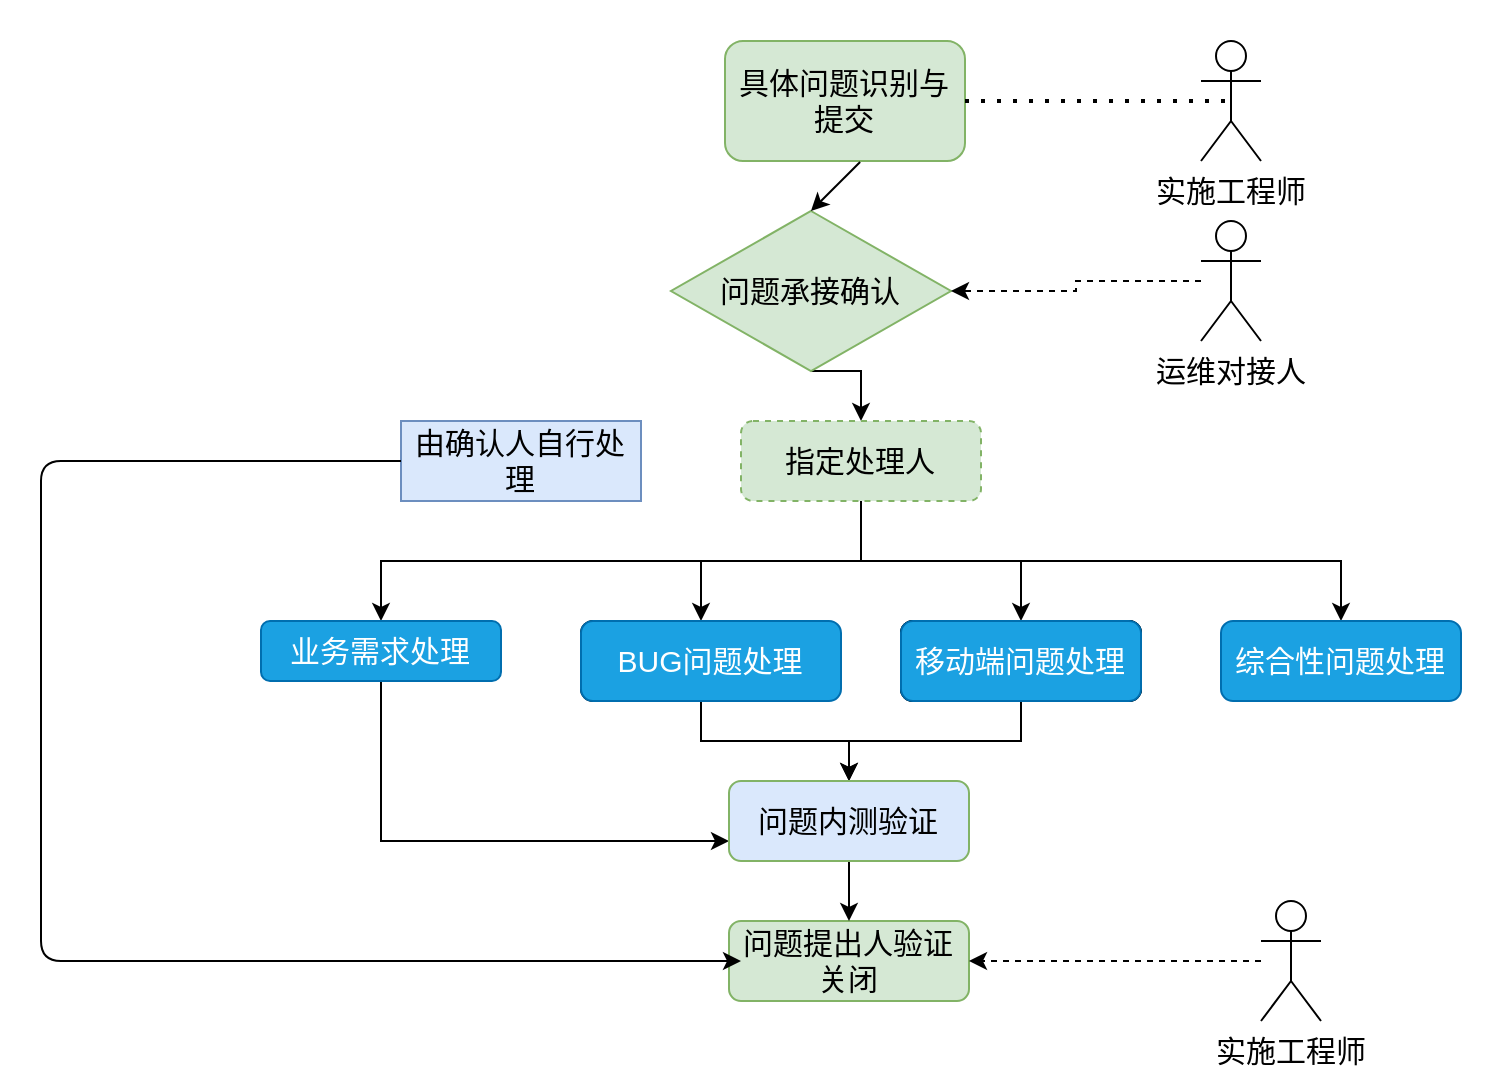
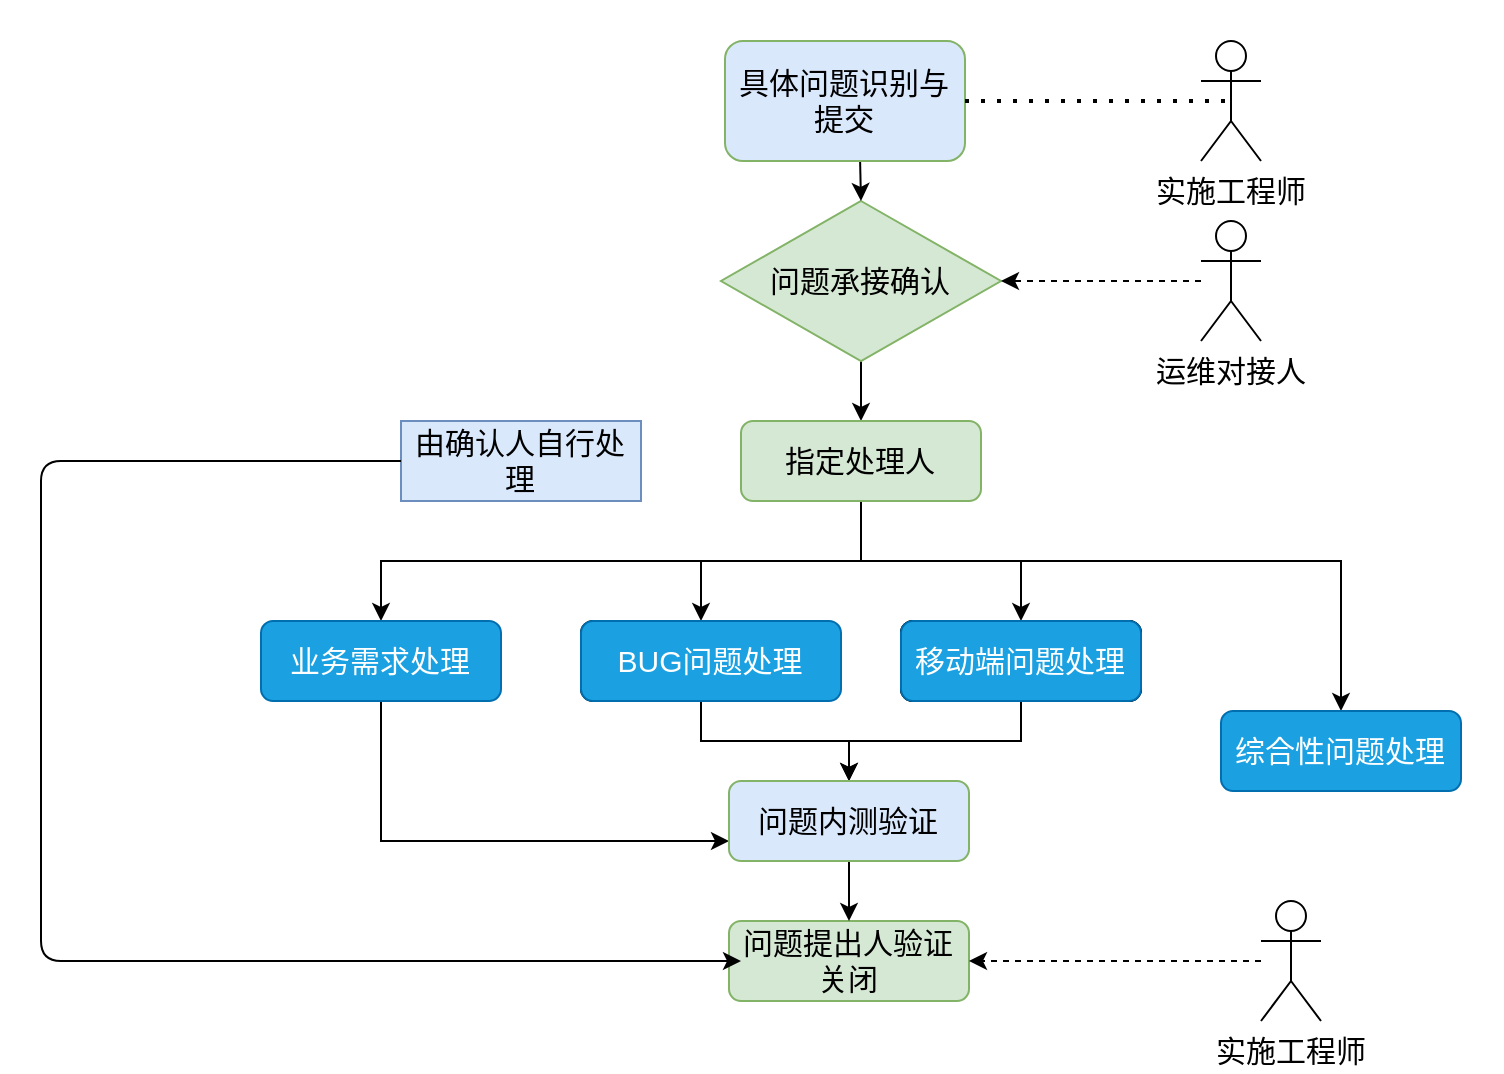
  <mxCell id="0" />
  <mxCell id="1" parent="0" />
- <mxCell id="2" value="具体问题识别与提交" style="rounded=1;whiteSpace=wrap;html=1;fontSize=15;fillColor=#d5e8d4;strokeColor=#82b366;" vertex="1" parent="1"><mxGeometry x="362" y="20" width="120" height="60" as="geometry" /></mxCell>
+ <mxCell id="2" value="具体问题识别与提交" style="rounded=1;whiteSpace=wrap;html=1;fontSize=15;fillColor=#dae8fc;strokeColor=#82b366;" vertex="1" parent="1"><mxGeometry x="362" y="20" width="120" height="60" as="geometry" /></mxCell>
  <mxCell id="3" style="edgeStyle=orthogonalEdgeStyle;rounded=0;orthogonalLoop=1;jettySize=auto;html=1;exitX=0.5;exitY=1;exitDx=0;exitDy=0;entryX=0.5;entryY=0;entryDx=0;entryDy=0;fontSize=15;" edge="1" parent="1" source="4" target="11"><mxGeometry relative="1" as="geometry" /></mxCell>
- <mxCell id="4" value="问题承接确认" style="rhombus;whiteSpace=wrap;html=1;fontSize=15;fillColor=#d5e8d4;strokeColor=#82b366;" vertex="1" parent="1"><mxGeometry x="335" y="105" width="140" height="80" as="geometry" /></mxCell>
+ <mxCell id="4" value="问题承接确认" style="rhombus;whiteSpace=wrap;html=1;fontSize=15;fillColor=#d5e8d4;strokeColor=#82b366;" vertex="1" parent="1"><mxGeometry x="360" y="100" width="140" height="80" as="geometry" /></mxCell>
  <mxCell id="5" value="由确认人自行处理" style="whiteSpace=wrap;html=1;fontSize=15;fillColor=#dae8fc;strokeColor=#6c8ebf;rounded=0;" vertex="1" parent="1"><mxGeometry x="200" y="210" width="120" height="40" as="geometry" /></mxCell>
  <mxCell id="6" value="问题提出人验证关闭" style="rounded=1;whiteSpace=wrap;html=1;fontSize=15;fillColor=#d5e8d4;strokeColor=#82b366;" vertex="1" parent="1"><mxGeometry x="364" y="460" width="120" height="40" as="geometry" /></mxCell>
  <mxCell id="7" style="edgeStyle=orthogonalEdgeStyle;rounded=0;orthogonalLoop=1;jettySize=auto;html=1;entryX=0.5;entryY=0;entryDx=0;entryDy=0;fontSize=15;" edge="1" parent="1" source="11" target="13"><mxGeometry relative="1" as="geometry"><Array as="points"><mxPoint x="430" y="280" /><mxPoint x="190" y="280" /></Array></mxGeometry></mxCell>
  <mxCell id="8" style="edgeStyle=orthogonalEdgeStyle;rounded=0;orthogonalLoop=1;jettySize=auto;html=1;exitX=0.5;exitY=1;exitDx=0;exitDy=0;entryX=0.5;entryY=0;entryDx=0;entryDy=0;fontSize=15;" edge="1" parent="1" source="11" target="15"><mxGeometry relative="1" as="geometry"><Array as="points"><mxPoint x="430" y="280" /><mxPoint x="350" y="280" /></Array></mxGeometry></mxCell>
  <mxCell id="9" style="edgeStyle=orthogonalEdgeStyle;rounded=0;orthogonalLoop=1;jettySize=auto;html=1;exitX=0.5;exitY=1;exitDx=0;exitDy=0;entryX=0.5;entryY=0;entryDx=0;entryDy=0;fontSize=15;" edge="1" parent="1" source="11" target="17"><mxGeometry relative="1" as="geometry"><Array as="points"><mxPoint x="430" y="280" /><mxPoint x="510" y="280" /></Array></mxGeometry></mxCell>
  <mxCell id="10" style="edgeStyle=orthogonalEdgeStyle;rounded=0;orthogonalLoop=1;jettySize=auto;html=1;exitX=0.5;exitY=1;exitDx=0;exitDy=0;entryX=0.5;entryY=0;entryDx=0;entryDy=0;fontSize=15;" edge="1" parent="1" source="11" target="18"><mxGeometry relative="1" as="geometry"><Array as="points"><mxPoint x="430" y="280" /><mxPoint x="670" y="280" /></Array></mxGeometry></mxCell>
- <mxCell id="11" value="指定处理人" style="rounded=1;whiteSpace=wrap;html=1;fontSize=15;fillColor=#d5e8d4;strokeColor=#82b366;dashed=1;" vertex="1" parent="1"><mxGeometry x="370" y="210" width="120" height="40" as="geometry" /></mxCell>
+ <mxCell id="11" value="指定处理人" style="rounded=1;whiteSpace=wrap;html=1;fontSize=15;fillColor=#d5e8d4;strokeColor=#82b366;" vertex="1" parent="1"><mxGeometry x="370" y="210" width="120" height="40" as="geometry" /></mxCell>
  <mxCell id="12" style="edgeStyle=orthogonalEdgeStyle;rounded=0;orthogonalLoop=1;jettySize=auto;html=1;entryX=0;entryY=0.75;entryDx=0;entryDy=0;fontSize=15;" edge="1" parent="1" source="13" target="20"><mxGeometry relative="1" as="geometry"><Array as="points"><mxPoint x="190" y="420" /></Array></mxGeometry></mxCell>
- <mxCell id="13" value="业务需求处理" style="rounded=1;whiteSpace=wrap;html=1;fontSize=15;fillColor=#1ba1e2;strokeColor=#006EAF;fontColor=#ffffff;" vertex="1" parent="1"><mxGeometry x="130" y="310" width="120" height="30" as="geometry" /></mxCell>
+ <mxCell id="13" value="业务需求处理" style="rounded=1;whiteSpace=wrap;html=1;fontSize=15;fillColor=#1ba1e2;strokeColor=#006EAF;fontColor=#ffffff;" vertex="1" parent="1"><mxGeometry x="130" y="310" width="120" height="40" as="geometry" /></mxCell>
  <mxCell id="14" style="edgeStyle=orthogonalEdgeStyle;rounded=0;orthogonalLoop=1;jettySize=auto;html=1;entryX=0.5;entryY=0;entryDx=0;entryDy=0;fontSize=15;" edge="1" parent="1" source="15" target="20"><mxGeometry relative="1" as="geometry" /></mxCell>
  <mxCell id="15" value="功能BUG问题处理" style="rounded=1;whiteSpace=wrap;html=1;fontSize=15;" vertex="1" parent="1"><mxGeometry x="290" y="310" width="120" height="40" as="geometry" /></mxCell>
  <mxCell id="16" style="edgeStyle=orthogonalEdgeStyle;rounded=0;orthogonalLoop=1;jettySize=auto;html=1;exitX=0.5;exitY=1;exitDx=0;exitDy=0;entryX=0.5;entryY=0;entryDx=0;entryDy=0;fontSize=15;" edge="1" parent="1" source="17" target="20"><mxGeometry relative="1" as="geometry" /></mxCell>
  <mxCell id="17" value="移动端问题处理" style="rounded=1;whiteSpace=wrap;html=1;fontSize=15;" vertex="1" parent="1"><mxGeometry x="450" y="310" width="120" height="40" as="geometry" /></mxCell>
- <mxCell id="18" value="综合性问题处理" style="rounded=1;whiteSpace=wrap;html=1;fontSize=15;fillColor=#1ba1e2;strokeColor=#006EAF;fontColor=#ffffff;" vertex="1" parent="1"><mxGeometry x="610" y="310" width="120" height="40" as="geometry" /></mxCell>
+ <mxCell id="18" value="综合性问题处理" style="rounded=1;whiteSpace=wrap;html=1;fontSize=15;fillColor=#1ba1e2;strokeColor=#006EAF;fontColor=#ffffff;" vertex="1" parent="1"><mxGeometry x="610" y="355" width="120" height="40" as="geometry" /></mxCell>
  <mxCell id="19" style="edgeStyle=orthogonalEdgeStyle;rounded=0;orthogonalLoop=1;jettySize=auto;html=1;entryX=0.5;entryY=0;entryDx=0;entryDy=0;fontSize=15;" edge="1" parent="1" source="20" target="6"><mxGeometry relative="1" as="geometry" /></mxCell>
  <mxCell id="20" value="问题内测验证" style="rounded=1;whiteSpace=wrap;html=1;fontSize=15;fillColor=#dae8fc;strokeColor=#82b366;" vertex="1" parent="1"><mxGeometry x="364" y="390" width="120" height="40" as="geometry" /></mxCell>
  <mxCell id="21" value="" style="endArrow=classic;html=1;exitX=0.563;exitY=1.008;exitDx=0;exitDy=0;exitPerimeter=0;entryX=0.5;entryY=0;entryDx=0;entryDy=0;fontSize=15;" edge="1" parent="1" source="2" target="4"><mxGeometry width="50" height="50" relative="1" as="geometry"><mxPoint x="340" y="240" as="sourcePoint" /><mxPoint x="390" y="190" as="targetPoint" /><Array as="points" /></mxGeometry></mxCell>
  <mxCell id="22" value="" style="endArrow=classic;html=1;exitX=0;exitY=0.5;exitDx=0;exitDy=0;fontSize=15;" edge="1" parent="1" source="5"><mxGeometry width="50" height="50" relative="1" as="geometry"><mxPoint x="50" y="260" as="sourcePoint" /><mxPoint x="370" y="480" as="targetPoint" /><Array as="points"><mxPoint x="20" y="230" /><mxPoint x="20" y="480" /></Array></mxGeometry></mxCell>
  <mxCell id="23" value="实施工程师" style="shape=umlActor;verticalLabelPosition=bottom;verticalAlign=top;html=1;outlineConnect=0;fontSize=15;" vertex="1" parent="1"><mxGeometry x="600" y="20" width="30" height="60" as="geometry" /></mxCell>
  <mxCell id="24" style="edgeStyle=orthogonalEdgeStyle;rounded=0;orthogonalLoop=1;jettySize=auto;html=1;entryX=1;entryY=0.5;entryDx=0;entryDy=0;dashed=1;fontSize=15;" edge="1" parent="1" source="25" target="4"><mxGeometry relative="1" as="geometry" /></mxCell>
  <mxCell id="25" value="运维对接人" style="shape=umlActor;verticalLabelPosition=bottom;verticalAlign=top;html=1;outlineConnect=0;fontSize=15;" vertex="1" parent="1"><mxGeometry x="600" y="110" width="30" height="60" as="geometry" /></mxCell>
  <mxCell id="26" style="edgeStyle=orthogonalEdgeStyle;rounded=0;orthogonalLoop=1;jettySize=auto;html=1;entryX=1;entryY=0.5;entryDx=0;entryDy=0;dashed=1;fontSize=15;" edge="1" parent="1" source="27" target="6"><mxGeometry relative="1" as="geometry" /></mxCell>
  <mxCell id="27" value="实施工程师" style="shape=umlActor;verticalLabelPosition=bottom;verticalAlign=top;html=1;outlineConnect=0;fontSize=15;" vertex="1" parent="1"><mxGeometry x="630" y="450" width="30" height="60" as="geometry" /></mxCell>
  <mxCell id="28" value="" style="endArrow=none;dashed=1;html=1;dashPattern=1 3;strokeWidth=2;entryX=0.5;entryY=0.5;entryDx=0;entryDy=0;entryPerimeter=0;exitX=1;exitY=0.5;exitDx=0;exitDy=0;fontSize=15;" edge="1" parent="1" source="2" target="23"><mxGeometry width="50" height="50" relative="1" as="geometry"><mxPoint x="340" y="340" as="sourcePoint" /><mxPoint x="390" y="290" as="targetPoint" /></mxGeometry></mxCell>
  <mxCell id="29" value="移动端问题处理" style="rounded=1;whiteSpace=wrap;html=1;fontSize=15;" vertex="1" parent="1"><mxGeometry x="450" y="310" width="120" height="40" as="geometry" /></mxCell>
  <mxCell id="30" value="移动端问题处理" style="rounded=1;whiteSpace=wrap;html=1;fontSize=15;fillColor=#1ba1e2;strokeColor=#006EAF;fontColor=#ffffff;" vertex="1" parent="1"><mxGeometry x="450" y="310" width="120" height="40" as="geometry" /></mxCell>
  <mxCell id="31" value="BUG问题处理" style="rounded=1;whiteSpace=wrap;html=1;fontSize=15;fillColor=#1ba1e2;strokeColor=#006EAF;fontColor=#ffffff;" vertex="1" parent="1"><mxGeometry x="290" y="310" width="130" height="40" as="geometry" /></mxCell>
